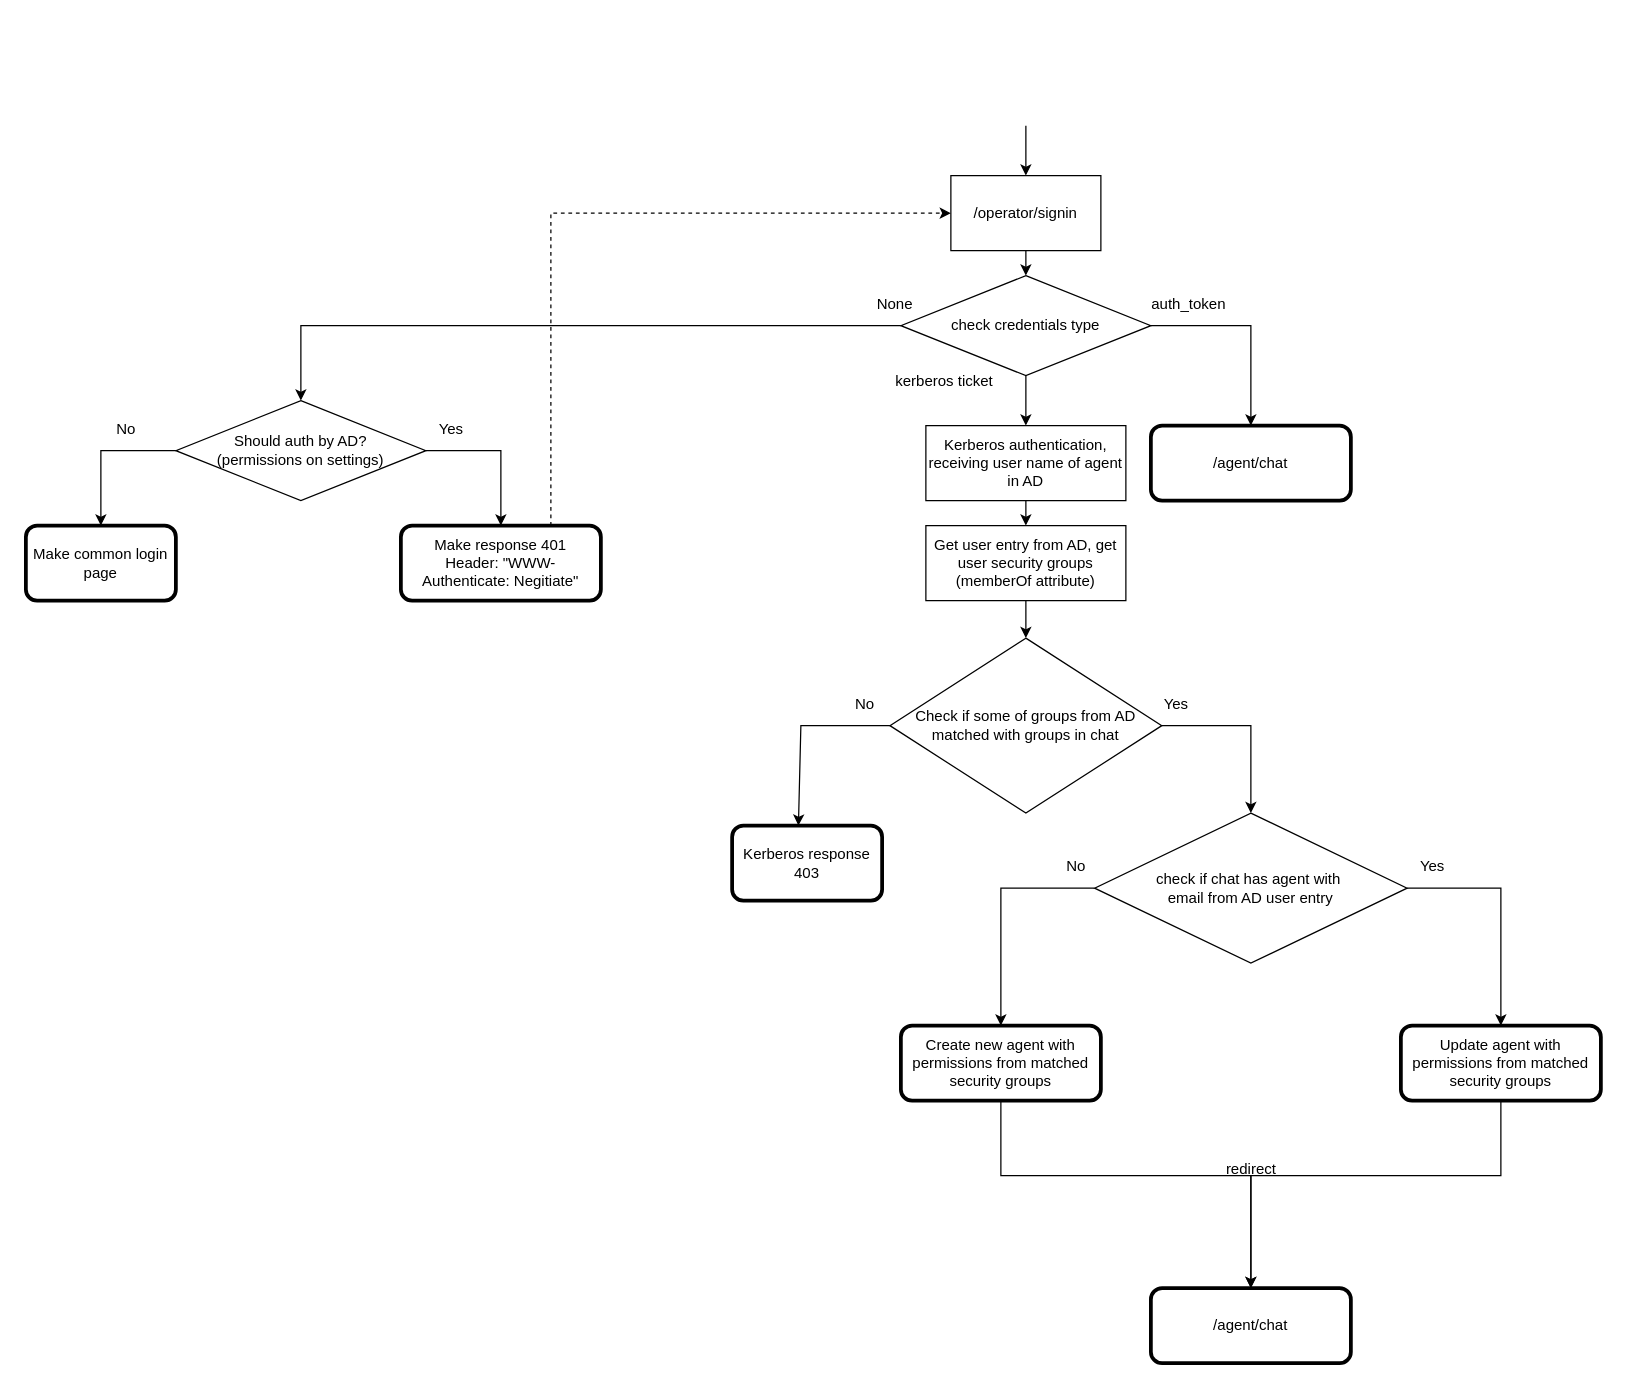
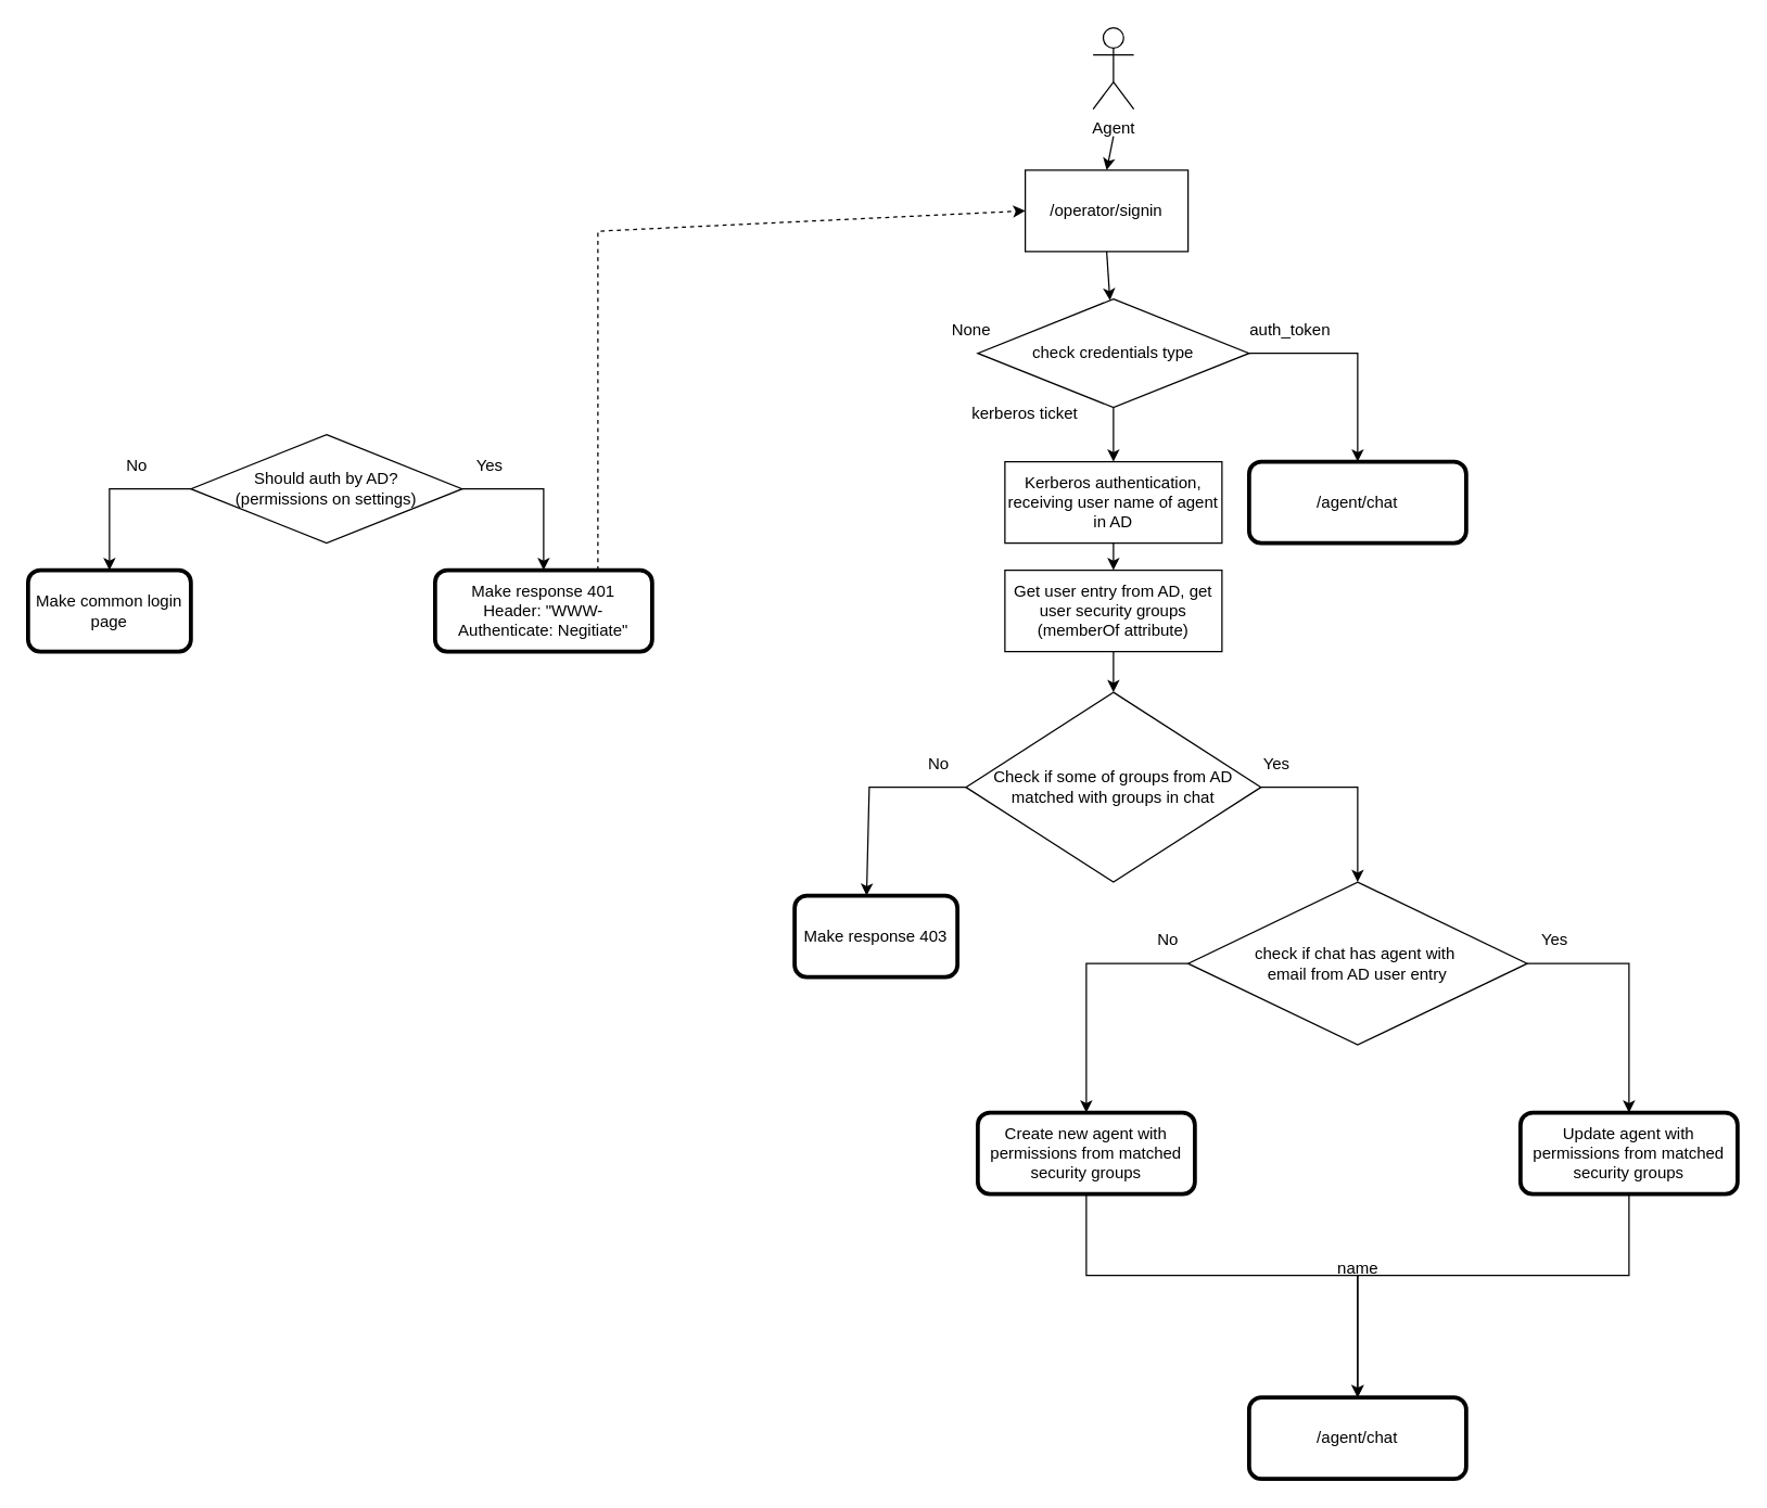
  <mxCell id="0" />
  <mxCell id="1" parent="0" />
+ <mxCell id="2" value="Agent" style="shape=umlActor;verticalLabelPosition=bottom;verticalAlign=top;html=1;outlineConnect=0;" vertex="1" parent="1"><mxGeometry x="805" width="30" height="60" as="geometry" y="20" /></mxCell>
  <mxCell id="3" value="" style="endArrow=classic;html=1;rounded=0;entryX=0.5;entryY=1;entryDx=0;entryDy=0;" edge="1" parent="1" target="4"><mxGeometry width="50" height="50" relative="1" as="geometry"><mxPoint x="820" y="100" as="sourcePoint" /><mxPoint x="820" y="180" as="targetPoint" /></mxGeometry></mxCell>
- <mxCell id="4" value="/operator/signin" style="rounded=0;whiteSpace=wrap;html=1;direction=west;" vertex="1" parent="1"><mxGeometry x="760" y="140" width="120" height="60" as="geometry" /></mxCell>
+ <mxCell id="4" value="/operator/signin" style="rounded=0;whiteSpace=wrap;html=1;direction=west;" vertex="1" parent="1"><mxGeometry x="755" y="125" width="120" height="60" as="geometry" /></mxCell>
  <mxCell id="5" value="" style="endArrow=classic;html=1;rounded=0;exitX=0.5;exitY=0;exitDx=0;exitDy=0;" edge="1" parent="1" source="4" target="6"><mxGeometry width="50" height="50" relative="1" as="geometry"><mxPoint x="840" y="290" as="sourcePoint" /><mxPoint x="820" y="250" as="targetPoint" /></mxGeometry></mxCell>
  <mxCell id="6" value="check credentials type" style="rhombus;whiteSpace=wrap;html=1;" vertex="1" parent="1"><mxGeometry x="720" y="220" width="200" height="80" as="geometry" /></mxCell>
  <mxCell id="7" value="" style="endArrow=classic;html=1;rounded=0;exitX=1;exitY=0.5;exitDx=0;exitDy=0;entryX=0.5;entryY=0;entryDx=0;entryDy=0;" edge="1" parent="1" source="6" target="11"><mxGeometry width="50" height="50" relative="1" as="geometry"><mxPoint x="790" y="340" as="sourcePoint" /><mxPoint x="1000" y="340" as="targetPoint" /><Array as="points"><mxPoint x="1000" y="260" /></Array></mxGeometry></mxCell>
  <mxCell id="8" value="auth_token" style="text;html=1;align=center;verticalAlign=middle;resizable=0;points=[];autosize=1;strokeColor=none;fillColor=none;" vertex="1" parent="1"><mxGeometry x="910" y="228" width="80" height="30" as="geometry" /></mxCell>
  <mxCell id="9" value="kerberos ticket" style="text;html=1;strokeColor=none;fillColor=none;align=center;verticalAlign=middle;whiteSpace=wrap;rounded=0;" vertex="1" parent="1"><mxGeometry x="705" y="290" width="100" height="30" as="geometry" /></mxCell>
  <mxCell id="10" value="" style="endArrow=classic;html=1;rounded=0;exitX=0.5;exitY=1;exitDx=0;exitDy=0;entryX=0.5;entryY=0;entryDx=0;entryDy=0;" edge="1" parent="1" source="6" target="12"><mxGeometry width="50" height="50" relative="1" as="geometry"><mxPoint x="790" y="340" as="sourcePoint" /><mxPoint x="640" y="340" as="targetPoint" /><Array as="points"><mxPoint x="820" y="340" /></Array></mxGeometry></mxCell>
  <mxCell id="11" value="/agent/chat" style="rounded=1;whiteSpace=wrap;html=1;strokeWidth=3;" vertex="1" parent="1"><mxGeometry x="920" y="340" width="160" height="60" as="geometry" /></mxCell>
  <mxCell id="12" value="Kerberos authentication, receiving user name of agent in AD" style="rounded=0;whiteSpace=wrap;html=1;" vertex="1" parent="1"><mxGeometry x="740" y="340" width="160" height="60" as="geometry" /></mxCell>
- <mxCell id="13" value="" style="endArrow=classic;html=1;rounded=0;exitX=0;exitY=0.5;exitDx=0;exitDy=0;" edge="1" parent="1" source="6" target="15"><mxGeometry width="50" height="50" relative="1" as="geometry"><mxPoint x="590" y="340" as="sourcePoint" /><mxPoint x="440" y="260" as="targetPoint" /><Array as="points"><mxPoint x="240" y="260" /></Array></mxGeometry></mxCell>
  <mxCell id="14" value="None" style="text;html=1;align=center;verticalAlign=middle;resizable=0;points=[];autosize=1;strokeColor=none;fillColor=none;" vertex="1" parent="1"><mxGeometry x="690" y="228" width="50" height="30" as="geometry" /></mxCell>
  <mxCell id="15" value="&lt;div&gt;Should auth by AD?&lt;/div&gt;&lt;div&gt;(permissions on settings)&lt;/div&gt;" style="rhombus;whiteSpace=wrap;html=1;" vertex="1" parent="1"><mxGeometry x="140" y="320" width="200" height="80" as="geometry" /></mxCell>
  <mxCell id="16" value="" style="endArrow=classic;html=1;rounded=0;exitX=1;exitY=0.5;exitDx=0;exitDy=0;" edge="1" parent="1" source="15"><mxGeometry width="50" height="50" relative="1" as="geometry"><mxPoint x="340" y="400" as="sourcePoint" /><mxPoint x="400" y="420" as="targetPoint" /><Array as="points"><mxPoint x="400" y="360" /></Array></mxGeometry></mxCell>
  <mxCell id="17" value="" style="endArrow=classic;html=1;rounded=0;" edge="1" parent="1" source="15"><mxGeometry width="50" height="50" relative="1" as="geometry"><mxPoint x="340" y="400" as="sourcePoint" /><mxPoint x="80" y="420" as="targetPoint" /><Array as="points"><mxPoint x="80" y="360" /></Array></mxGeometry></mxCell>
  <mxCell id="18" value="No" style="text;html=1;align=center;verticalAlign=middle;resizable=0;points=[];autosize=1;strokeColor=none;fillColor=none;" vertex="1" parent="1"><mxGeometry x="80" y="328" width="40" height="30" as="geometry" /></mxCell>
  <mxCell id="19" value="Make common login page" style="rounded=1;whiteSpace=wrap;html=1;strokeWidth=3;" vertex="1" parent="1"><mxGeometry x="20" y="420" width="120" height="60" as="geometry" /></mxCell>
  <mxCell id="20" value="&lt;div&gt;Make response 401&lt;/div&gt;&lt;div&gt;Header: &quot;WWW-Authenticate: Negitiate&quot;&lt;br&gt;&lt;/div&gt;" style="rounded=1;whiteSpace=wrap;html=1;glass=0;strokeWidth=3;" vertex="1" parent="1"><mxGeometry x="320" y="420" width="160" height="60" as="geometry" /></mxCell>
  <mxCell id="21" value="Yes" style="text;html=1;align=center;verticalAlign=middle;resizable=0;points=[];autosize=1;strokeColor=none;fillColor=none;" vertex="1" parent="1"><mxGeometry x="340" y="328" width="40" height="30" as="geometry" /></mxCell>
  <mxCell id="22" value="" style="endArrow=classic;html=1;rounded=0;dashed=1;entryX=1;entryY=0.5;entryDx=0;entryDy=0;exitX=0.75;exitY=0;exitDx=0;exitDy=0;" edge="1" parent="1" source="20" target="4"><mxGeometry width="50" height="50" relative="1" as="geometry"><mxPoint x="420" y="410" as="sourcePoint" /><mxPoint x="450" y="170" as="targetPoint" /><Array as="points"><mxPoint x="440" y="170" /></Array></mxGeometry></mxCell>
  <mxCell id="23" value="" style="endArrow=classic;html=1;rounded=0;exitX=0.5;exitY=1;exitDx=0;exitDy=0;entryX=0.5;entryY=0;entryDx=0;entryDy=0;" edge="1" parent="1" source="12" target="24"><mxGeometry width="50" height="50" relative="1" as="geometry"><mxPoint x="820" y="490" as="sourcePoint" /><mxPoint x="820" y="460" as="targetPoint" /></mxGeometry></mxCell>
  <mxCell id="24" value="Get user entry from AD, get user security groups (memberOf attribute)" style="rounded=0;whiteSpace=wrap;html=1;" vertex="1" parent="1"><mxGeometry x="740" y="420" width="160" height="60" as="geometry" /></mxCell>
  <mxCell id="25" value="Check if some of groups from AD matched with groups in chat" style="rhombus;whiteSpace=wrap;html=1;" vertex="1" parent="1"><mxGeometry x="711.25" y="510" width="217.5" height="140" as="geometry" /></mxCell>
  <mxCell id="26" value="" style="endArrow=classic;html=1;rounded=0;exitX=0.5;exitY=1;exitDx=0;exitDy=0;entryX=0.5;entryY=0;entryDx=0;entryDy=0;" edge="1" parent="1" source="24" target="25"><mxGeometry width="50" height="50" relative="1" as="geometry"><mxPoint x="840" y="610" as="sourcePoint" /><mxPoint x="890" y="560" as="targetPoint" /></mxGeometry></mxCell>
  <mxCell id="27" value="" style="endArrow=classic;html=1;rounded=0;exitX=0;exitY=0.5;exitDx=0;exitDy=0;entryX=0.442;entryY=0;entryDx=0;entryDy=0;entryPerimeter=0;" edge="1" parent="1" source="25" target="28"><mxGeometry width="50" height="50" relative="1" as="geometry"><mxPoint x="840" y="460" as="sourcePoint" /><mxPoint x="640" y="630" as="targetPoint" /><Array as="points"><mxPoint x="640" y="580" /></Array></mxGeometry></mxCell>
- <mxCell id="28" value="Kerberos response 403" style="rounded=1;whiteSpace=wrap;html=1;strokeWidth=3;" vertex="1" parent="1"><mxGeometry x="585" y="660" width="120" height="60" as="geometry" /></mxCell>
+ <mxCell id="28" value="Make response 403" style="rounded=1;whiteSpace=wrap;html=1;strokeWidth=3;" vertex="1" parent="1"><mxGeometry x="585" y="660" width="120" height="60" as="geometry" /></mxCell>
  <mxCell id="29" value="" style="endArrow=classic;html=1;rounded=0;exitX=1;exitY=0.5;exitDx=0;exitDy=0;entryX=0.5;entryY=0;entryDx=0;entryDy=0;" edge="1" parent="1" source="25" target="30"><mxGeometry width="50" height="50" relative="1" as="geometry"><mxPoint x="790" y="550" as="sourcePoint" /><mxPoint x="1000" y="660" as="targetPoint" /><Array as="points"><mxPoint x="1000" y="580" /></Array></mxGeometry></mxCell>
  <mxCell id="30" value="&lt;div&gt;check if chat has agent with&amp;nbsp;&lt;/div&gt;&lt;div&gt;email from AD user entry&lt;/div&gt;" style="rhombus;whiteSpace=wrap;html=1;" vertex="1" parent="1"><mxGeometry x="875" y="650" width="250" height="120" as="geometry" /></mxCell>
  <mxCell id="31" value="No" style="text;html=1;align=center;verticalAlign=middle;resizable=0;points=[];autosize=1;strokeColor=none;fillColor=none;" vertex="1" parent="1"><mxGeometry x="671.25" y="548" width="40" height="30" as="geometry" /></mxCell>
  <mxCell id="32" value="Yes" style="text;html=1;align=center;verticalAlign=middle;resizable=0;points=[];autosize=1;strokeColor=none;fillColor=none;" vertex="1" parent="1"><mxGeometry x="920" y="548" width="40" height="30" as="geometry" /></mxCell>
  <mxCell id="33" value="" style="endArrow=classic;html=1;rounded=0;exitX=1;exitY=0.5;exitDx=0;exitDy=0;entryX=0.5;entryY=0;entryDx=0;entryDy=0;" edge="1" parent="1" source="30" target="38"><mxGeometry width="50" height="50" relative="1" as="geometry"><mxPoint x="790" y="760" as="sourcePoint" /><mxPoint x="1200" y="820" as="targetPoint" /><Array as="points"><mxPoint x="1200" y="710" /></Array></mxGeometry></mxCell>
  <mxCell id="34" value="Yes" style="text;html=1;align=center;verticalAlign=middle;resizable=0;points=[];autosize=1;strokeColor=none;fillColor=none;" vertex="1" parent="1"><mxGeometry x="1125" y="678" width="40" height="30" as="geometry" /></mxCell>
  <mxCell id="35" value="No" style="text;html=1;align=center;verticalAlign=middle;resizable=0;points=[];autosize=1;strokeColor=none;fillColor=none;" vertex="1" parent="1"><mxGeometry x="840" y="678" width="40" height="30" as="geometry" /></mxCell>
  <mxCell id="36" value="" style="endArrow=classic;html=1;rounded=0;exitX=0;exitY=0.5;exitDx=0;exitDy=0;entryX=0.5;entryY=0;entryDx=0;entryDy=0;" edge="1" parent="1" source="30" target="37"><mxGeometry width="50" height="50" relative="1" as="geometry"><mxPoint x="790" y="760" as="sourcePoint" /><mxPoint x="800" y="820" as="targetPoint" /><Array as="points"><mxPoint x="800" y="710" /></Array></mxGeometry></mxCell>
  <mxCell id="37" value="Create new agent with permissions from matched security groups" style="rounded=1;whiteSpace=wrap;html=1;strokeWidth=3;" vertex="1" parent="1"><mxGeometry x="720" y="820" width="160" height="60" as="geometry" /></mxCell>
  <mxCell id="38" value="Update agent with permissions from matched security groups" style="rounded=1;whiteSpace=wrap;html=1;strokeWidth=3;" vertex="1" parent="1"><mxGeometry x="1120" y="820" width="160" height="60" as="geometry" /></mxCell>
  <mxCell id="39" value="" style="endArrow=classic;html=1;rounded=0;exitX=0.5;exitY=1;exitDx=0;exitDy=0;" edge="1" parent="1" source="37"><mxGeometry width="50" height="50" relative="1" as="geometry"><mxPoint x="790" y="850" as="sourcePoint" /><mxPoint x="1000" y="1030" as="targetPoint" /><Array as="points"><mxPoint x="800" y="940" /><mxPoint x="1000" y="940" /></Array></mxGeometry></mxCell>
  <mxCell id="40" value="" style="endArrow=classic;html=1;rounded=0;exitX=0.5;exitY=1;exitDx=0;exitDy=0;entryX=0.5;entryY=0;entryDx=0;entryDy=0;" edge="1" parent="1" source="38" target="41"><mxGeometry width="50" height="50" relative="1" as="geometry"><mxPoint x="790" y="850" as="sourcePoint" /><mxPoint x="1000" y="1030" as="targetPoint" /><Array as="points"><mxPoint x="1200" y="940" /><mxPoint x="1000" y="940" /></Array></mxGeometry></mxCell>
  <mxCell id="41" value="/agent/chat" style="rounded=1;whiteSpace=wrap;html=1;strokeWidth=3;" vertex="1" parent="1"><mxGeometry x="920" y="1030" width="160" height="60" as="geometry" /></mxCell>
- <mxCell id="42" value="redirect" style="text;html=1;align=center;verticalAlign=middle;resizable=0;points=[];autosize=1;strokeColor=none;fillColor=none;" vertex="1" parent="1"><mxGeometry x="970" y="920" width="60" height="30" as="geometry" /></mxCell>
+ <mxCell id="42" value="name" style="text;html=1;align=center;verticalAlign=middle;resizable=0;points=[];autosize=1;strokeColor=none;fillColor=none;" vertex="1" parent="1"><mxGeometry x="970" y="920" width="60" height="30" as="geometry" /></mxCell>
